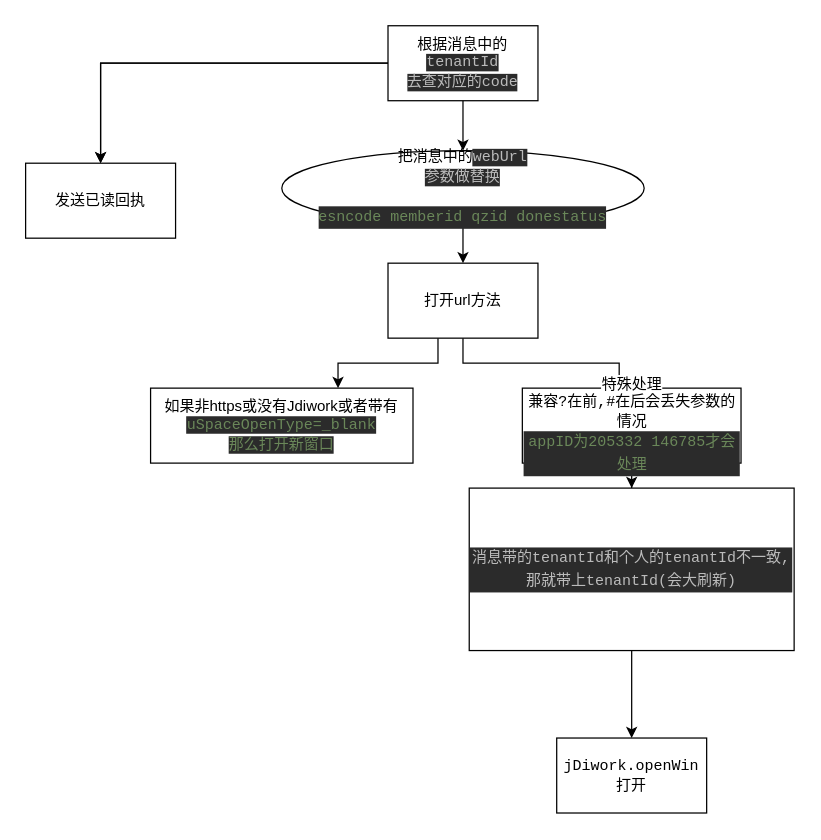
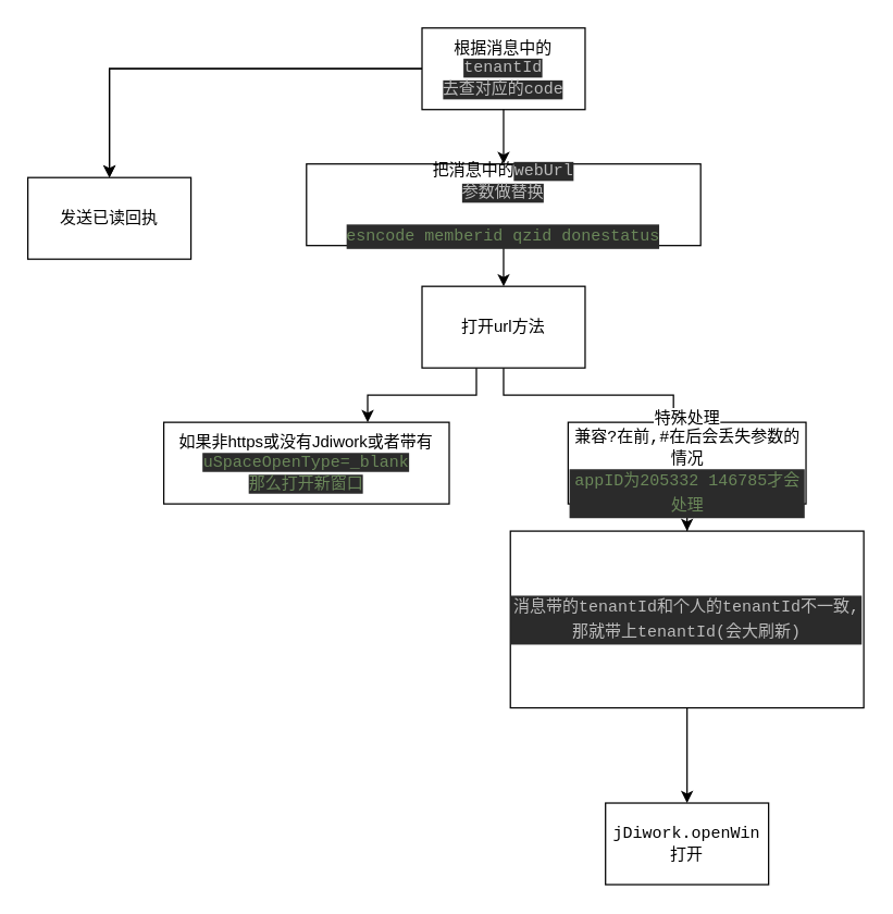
  <mxCell id="0" />
  <mxCell id="1" parent="0" />
  <mxCell id="2" value="" style="edgeStyle=orthogonalEdgeStyle;rounded=0;orthogonalLoop=1;jettySize=auto;html=1;" edge="1" parent="1" source="4" target="5"><mxGeometry relative="1" as="geometry" /></mxCell>
  <mxCell id="3" value="" style="edgeStyle=orthogonalEdgeStyle;rounded=0;orthogonalLoop=1;jettySize=auto;html=1;" edge="1" parent="1" source="4" target="5"><mxGeometry relative="1" as="geometry" /></mxCell>
  <mxCell id="4" value="根据消息中的&lt;span style=&quot;background-color: rgb(43 , 43 , 43) ; color: rgb(187 , 187 , 187) ; font-family: &amp;#34;menlo&amp;#34; , &amp;#34;monaco&amp;#34; , &amp;#34;courier new&amp;#34; , monospace&quot;&gt;tenantId&lt;br&gt;去查对应的code&lt;br&gt;&lt;/span&gt;" style="whiteSpace=wrap;html=1;rounded=0;" vertex="1" parent="1"><mxGeometry x="310" y="20" width="120" height="60" as="geometry" /></mxCell>
  <mxCell id="5" value="发送已读回执" style="whiteSpace=wrap;html=1;rounded=0;" vertex="1" parent="1"><mxGeometry x="20" y="130" width="120" height="60" as="geometry" /></mxCell>
  <mxCell id="6" value="" style="edgeStyle=orthogonalEdgeStyle;rounded=0;orthogonalLoop=1;jettySize=auto;html=1;" edge="1" parent="1" source="7" target="11"><mxGeometry relative="1" as="geometry" /></mxCell>
- <mxCell id="7" value="把消息中的&lt;span style=&quot;background-color: rgb(43 , 43 , 43) ; color: rgb(187 , 187 , 187) ; font-family: &amp;#34;menlo&amp;#34; , &amp;#34;monaco&amp;#34; , &amp;#34;courier new&amp;#34; , monospace&quot;&gt;webUrl&lt;br&gt;参数做替换&lt;br&gt;&lt;br&gt;&lt;/span&gt;&lt;div style=&quot;color: rgb(187 , 187 , 187) ; background-color: rgb(43 , 43 , 43) ; font-family: &amp;#34;menlo&amp;#34; , &amp;#34;monaco&amp;#34; , &amp;#34;courier new&amp;#34; , monospace ; line-height: 18px&quot;&gt;&lt;span style=&quot;color: #6a8759&quot;&gt;esncode&amp;nbsp;&lt;/span&gt;&lt;span style=&quot;color: rgb(106 , 135 , 89)&quot;&gt;memberid&amp;nbsp;&lt;/span&gt;&lt;span style=&quot;color: rgb(106 , 135 , 89) ; font-family: &amp;#34;menlo&amp;#34; , &amp;#34;monaco&amp;#34; , &amp;#34;courier new&amp;#34; , monospace&quot;&gt;qzid&amp;nbsp;&lt;/span&gt;&lt;span style=&quot;color: rgb(106 , 135 , 89) ; font-family: &amp;#34;menlo&amp;#34; , &amp;#34;monaco&amp;#34; , &amp;#34;courier new&amp;#34; , monospace&quot;&gt;donestatus&lt;/span&gt;&lt;/div&gt;" style="ellipse;whiteSpace=wrap;html=1;" vertex="1" parent="1"><mxGeometry x="225" y="120" width="290" height="60" as="geometry" /></mxCell>
+ <mxCell id="7" value="把消息中的&lt;span style=&quot;background-color: rgb(43 , 43 , 43) ; color: rgb(187 , 187 , 187) ; font-family: &amp;#34;menlo&amp;#34; , &amp;#34;monaco&amp;#34; , &amp;#34;courier new&amp;#34; , monospace&quot;&gt;webUrl&lt;br&gt;参数做替换&lt;br&gt;&lt;br&gt;&lt;/span&gt;&lt;div style=&quot;color: rgb(187 , 187 , 187) ; background-color: rgb(43 , 43 , 43) ; font-family: &amp;#34;menlo&amp;#34; , &amp;#34;monaco&amp;#34; , &amp;#34;courier new&amp;#34; , monospace ; line-height: 18px&quot;&gt;&lt;span style=&quot;color: #6a8759&quot;&gt;esncode&amp;nbsp;&lt;/span&gt;&lt;span style=&quot;color: rgb(106 , 135 , 89)&quot;&gt;memberid&amp;nbsp;&lt;/span&gt;&lt;span style=&quot;color: rgb(106 , 135 , 89) ; font-family: &amp;#34;menlo&amp;#34; , &amp;#34;monaco&amp;#34; , &amp;#34;courier new&amp;#34; , monospace&quot;&gt;qzid&amp;nbsp;&lt;/span&gt;&lt;span style=&quot;color: rgb(106 , 135 , 89) ; font-family: &amp;#34;menlo&amp;#34; , &amp;#34;monaco&amp;#34; , &amp;#34;courier new&amp;#34; , monospace&quot;&gt;donestatus&lt;/span&gt;&lt;/div&gt;" style="whiteSpace=wrap;html=1;" vertex="1" parent="1"><mxGeometry x="225" y="120" width="290" height="60" as="geometry" /></mxCell>
  <mxCell id="8" value="" style="endArrow=classic;html=1;exitX=0.5;exitY=1;exitDx=0;exitDy=0;entryX=0.5;entryY=0;entryDx=0;entryDy=0;" edge="1" parent="1" source="4" target="7"><mxGeometry width="50" height="50" relative="1" as="geometry"><mxPoint x="350" y="170" as="sourcePoint" /><mxPoint x="400" y="120" as="targetPoint" /></mxGeometry></mxCell>
  <mxCell id="9" value="" style="edgeStyle=orthogonalEdgeStyle;rounded=0;orthogonalLoop=1;jettySize=auto;html=1;" edge="1" parent="1" source="11" target="12"><mxGeometry relative="1" as="geometry"><Array as="points"><mxPoint x="350" y="290" /><mxPoint x="270" y="290" /></Array></mxGeometry></mxCell>
  <mxCell id="10" style="edgeStyle=orthogonalEdgeStyle;rounded=0;orthogonalLoop=1;jettySize=auto;html=1;" edge="1" parent="1" source="11"><mxGeometry relative="1" as="geometry"><mxPoint x="495" y="310" as="targetPoint" /><Array as="points"><mxPoint x="370" y="290" /><mxPoint x="495" y="290" /></Array></mxGeometry></mxCell>
  <mxCell id="11" value="打开url方法" style="whiteSpace=wrap;html=1;" vertex="1" parent="1"><mxGeometry x="310" y="210" width="120" height="60" as="geometry" /></mxCell>
  <mxCell id="12" value="如果非https或没有Jdiwork或者带有&lt;span style=&quot;color: rgb(106 , 135 , 89) ; background-color: rgb(43 , 43 , 43) ; font-family: &amp;#34;menlo&amp;#34; , &amp;#34;monaco&amp;#34; , &amp;#34;courier new&amp;#34; , monospace&quot;&gt;uSpaceOpenType=_blank&lt;br&gt;那么打开新窗口&lt;br&gt;&lt;/span&gt;" style="whiteSpace=wrap;html=1;" vertex="1" parent="1"><mxGeometry x="120" y="310" width="210" height="60" as="geometry" /></mxCell>
  <mxCell id="13" value="" style="edgeStyle=orthogonalEdgeStyle;rounded=0;orthogonalLoop=1;jettySize=auto;html=1;" edge="1" parent="1" source="14" target="15"><mxGeometry relative="1" as="geometry" /></mxCell>
  <mxCell id="14" value="&lt;div style=&quot;color: rgb(187 , 187 , 187) ; background-color: rgb(43 , 43 , 43) ; font-family: &amp;#34;menlo&amp;#34; , &amp;#34;monaco&amp;#34; , &amp;#34;courier new&amp;#34; , monospace ; line-height: 18px&quot;&gt;&lt;div style=&quot;line-height: 18px&quot;&gt;消息带的tenantId和个人的tenantId不一致,那就带上tenantId(会大刷新)&lt;/div&gt;&lt;/div&gt;" style="rounded=0;whiteSpace=wrap;html=1;" vertex="1" parent="1"><mxGeometry x="375" y="390" width="260" height="130" as="geometry" /></mxCell>
  <mxCell id="15" value="&lt;span style=&quot;background-color: rgb(255 , 255 , 255)&quot;&gt;&lt;span style=&quot;font-family: &amp;#34;menlo&amp;#34; , &amp;#34;monaco&amp;#34; , &amp;#34;courier new&amp;#34; , monospace&quot;&gt;jDiwork.&lt;/span&gt;&lt;span style=&quot;font-family: &amp;#34;menlo&amp;#34; , &amp;#34;monaco&amp;#34; , &amp;#34;courier new&amp;#34; , monospace&quot;&gt;openWin打开&lt;/span&gt;&lt;/span&gt;" style="whiteSpace=wrap;html=1;rounded=0;" vertex="1" parent="1"><mxGeometry x="445" y="590" width="120" height="60" as="geometry" /></mxCell>
  <mxCell id="16" value="" style="edgeStyle=orthogonalEdgeStyle;rounded=0;orthogonalLoop=1;jettySize=auto;html=1;" edge="1" parent="1" source="17" target="14"><mxGeometry relative="1" as="geometry" /></mxCell>
  <mxCell id="17" value="&lt;span style=&quot;background-color: rgb(255 , 255 , 255)&quot;&gt;特殊处理&lt;br&gt;兼容&lt;span style=&quot;font-family: &amp;#34;menlo&amp;#34; , &amp;#34;monaco&amp;#34; , &amp;#34;courier new&amp;#34; , monospace&quot;&gt;?在前,#在后会丢失参数的情况&lt;br&gt;&lt;/span&gt;&lt;/span&gt;&lt;div style=&quot;color: rgb(187 , 187 , 187) ; background-color: rgb(43 , 43 , 43) ; font-family: &amp;#34;menlo&amp;#34; , &amp;#34;monaco&amp;#34; , &amp;#34;courier new&amp;#34; , monospace ; line-height: 18px&quot;&gt;&lt;span style=&quot;color: #6a8759&quot;&gt;appID为205332&amp;nbsp;&lt;/span&gt;&lt;span style=&quot;color: rgb(106 , 135 , 89)&quot;&gt;146785才会处理&lt;/span&gt;&lt;/div&gt;" style="rounded=0;whiteSpace=wrap;html=1;" vertex="1" parent="1"><mxGeometry x="417.5" y="310" width="175" height="60" as="geometry" /></mxCell>
